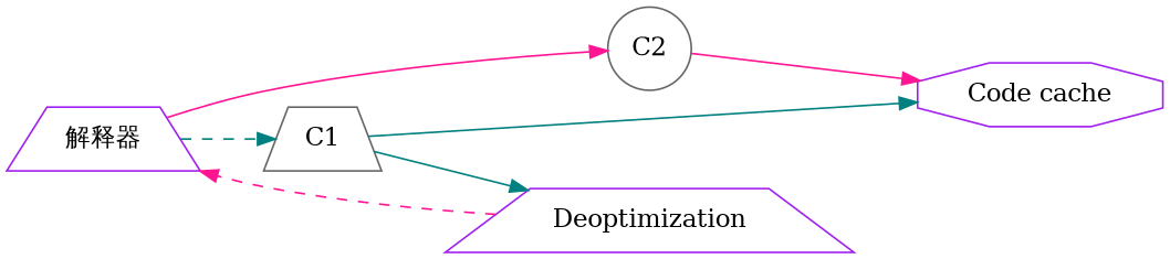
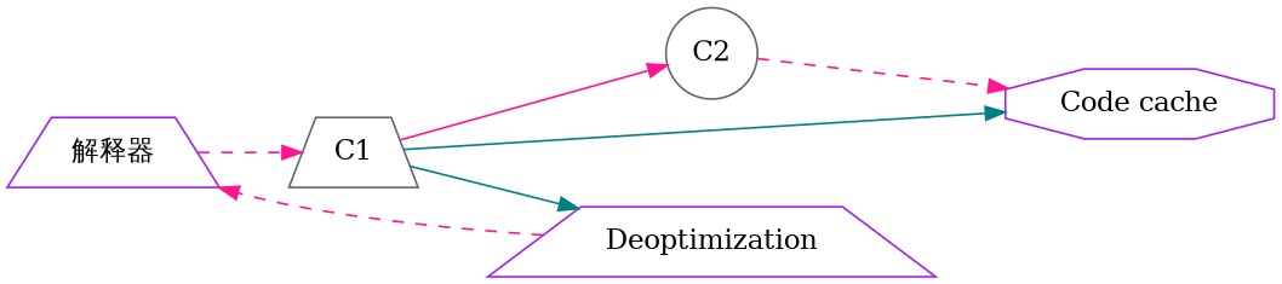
  digraph {
    aize="4,4"
    rankdir=LR
    node [color=purple shape=trapezium]
    edge [color=deeppink style=solid weight=8]
    n1 [label="解释器"]
    C1 [color=gray40]
    C2 [color=gray40 shape=circle]
    n4 [label="Code cache" shape=octagon]
    Deoptimization
-   n1 -> C1 [color=teal style=dashed]
-   n1 -> C2
+   n1 -> C1 [style=dashed]
+   C1 -> C2
    C1 -> n4 [color=teal]
    C1 -> Deoptimization [color=teal]
-   C2 -> n4
+   C2 -> n4 [style=dashed]
    Deoptimization -> n1 [style=dashed]
  }
